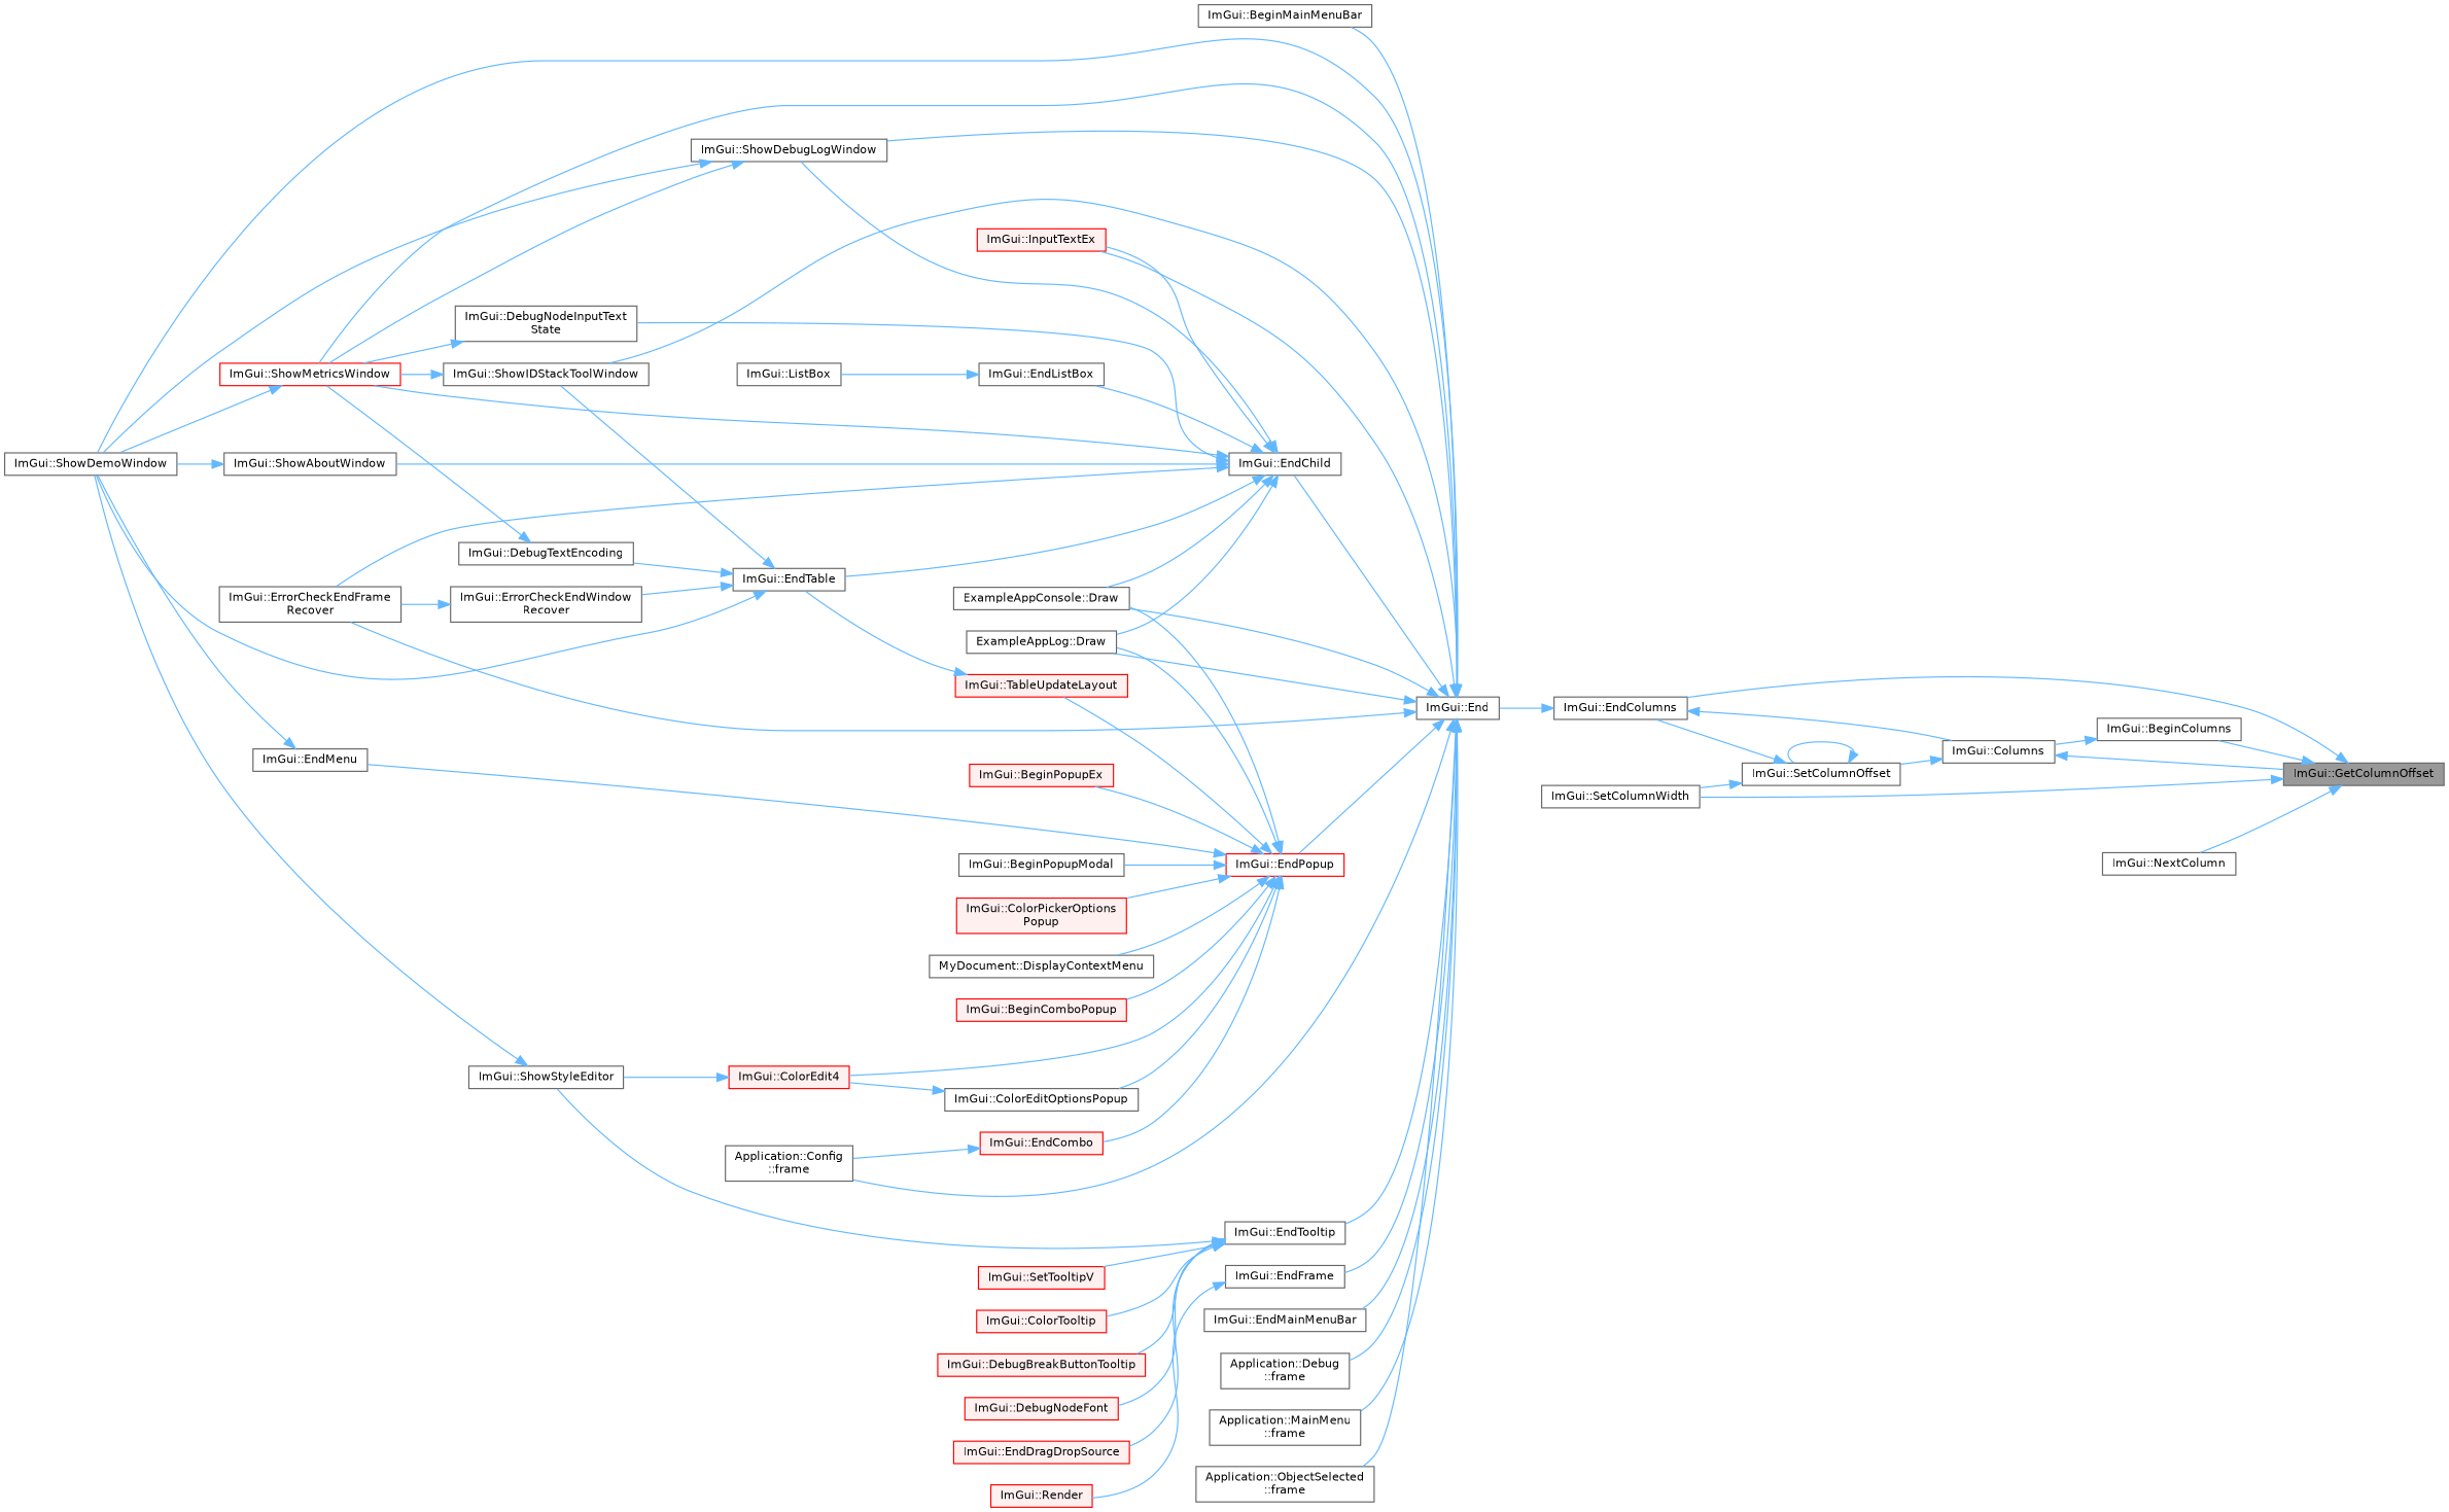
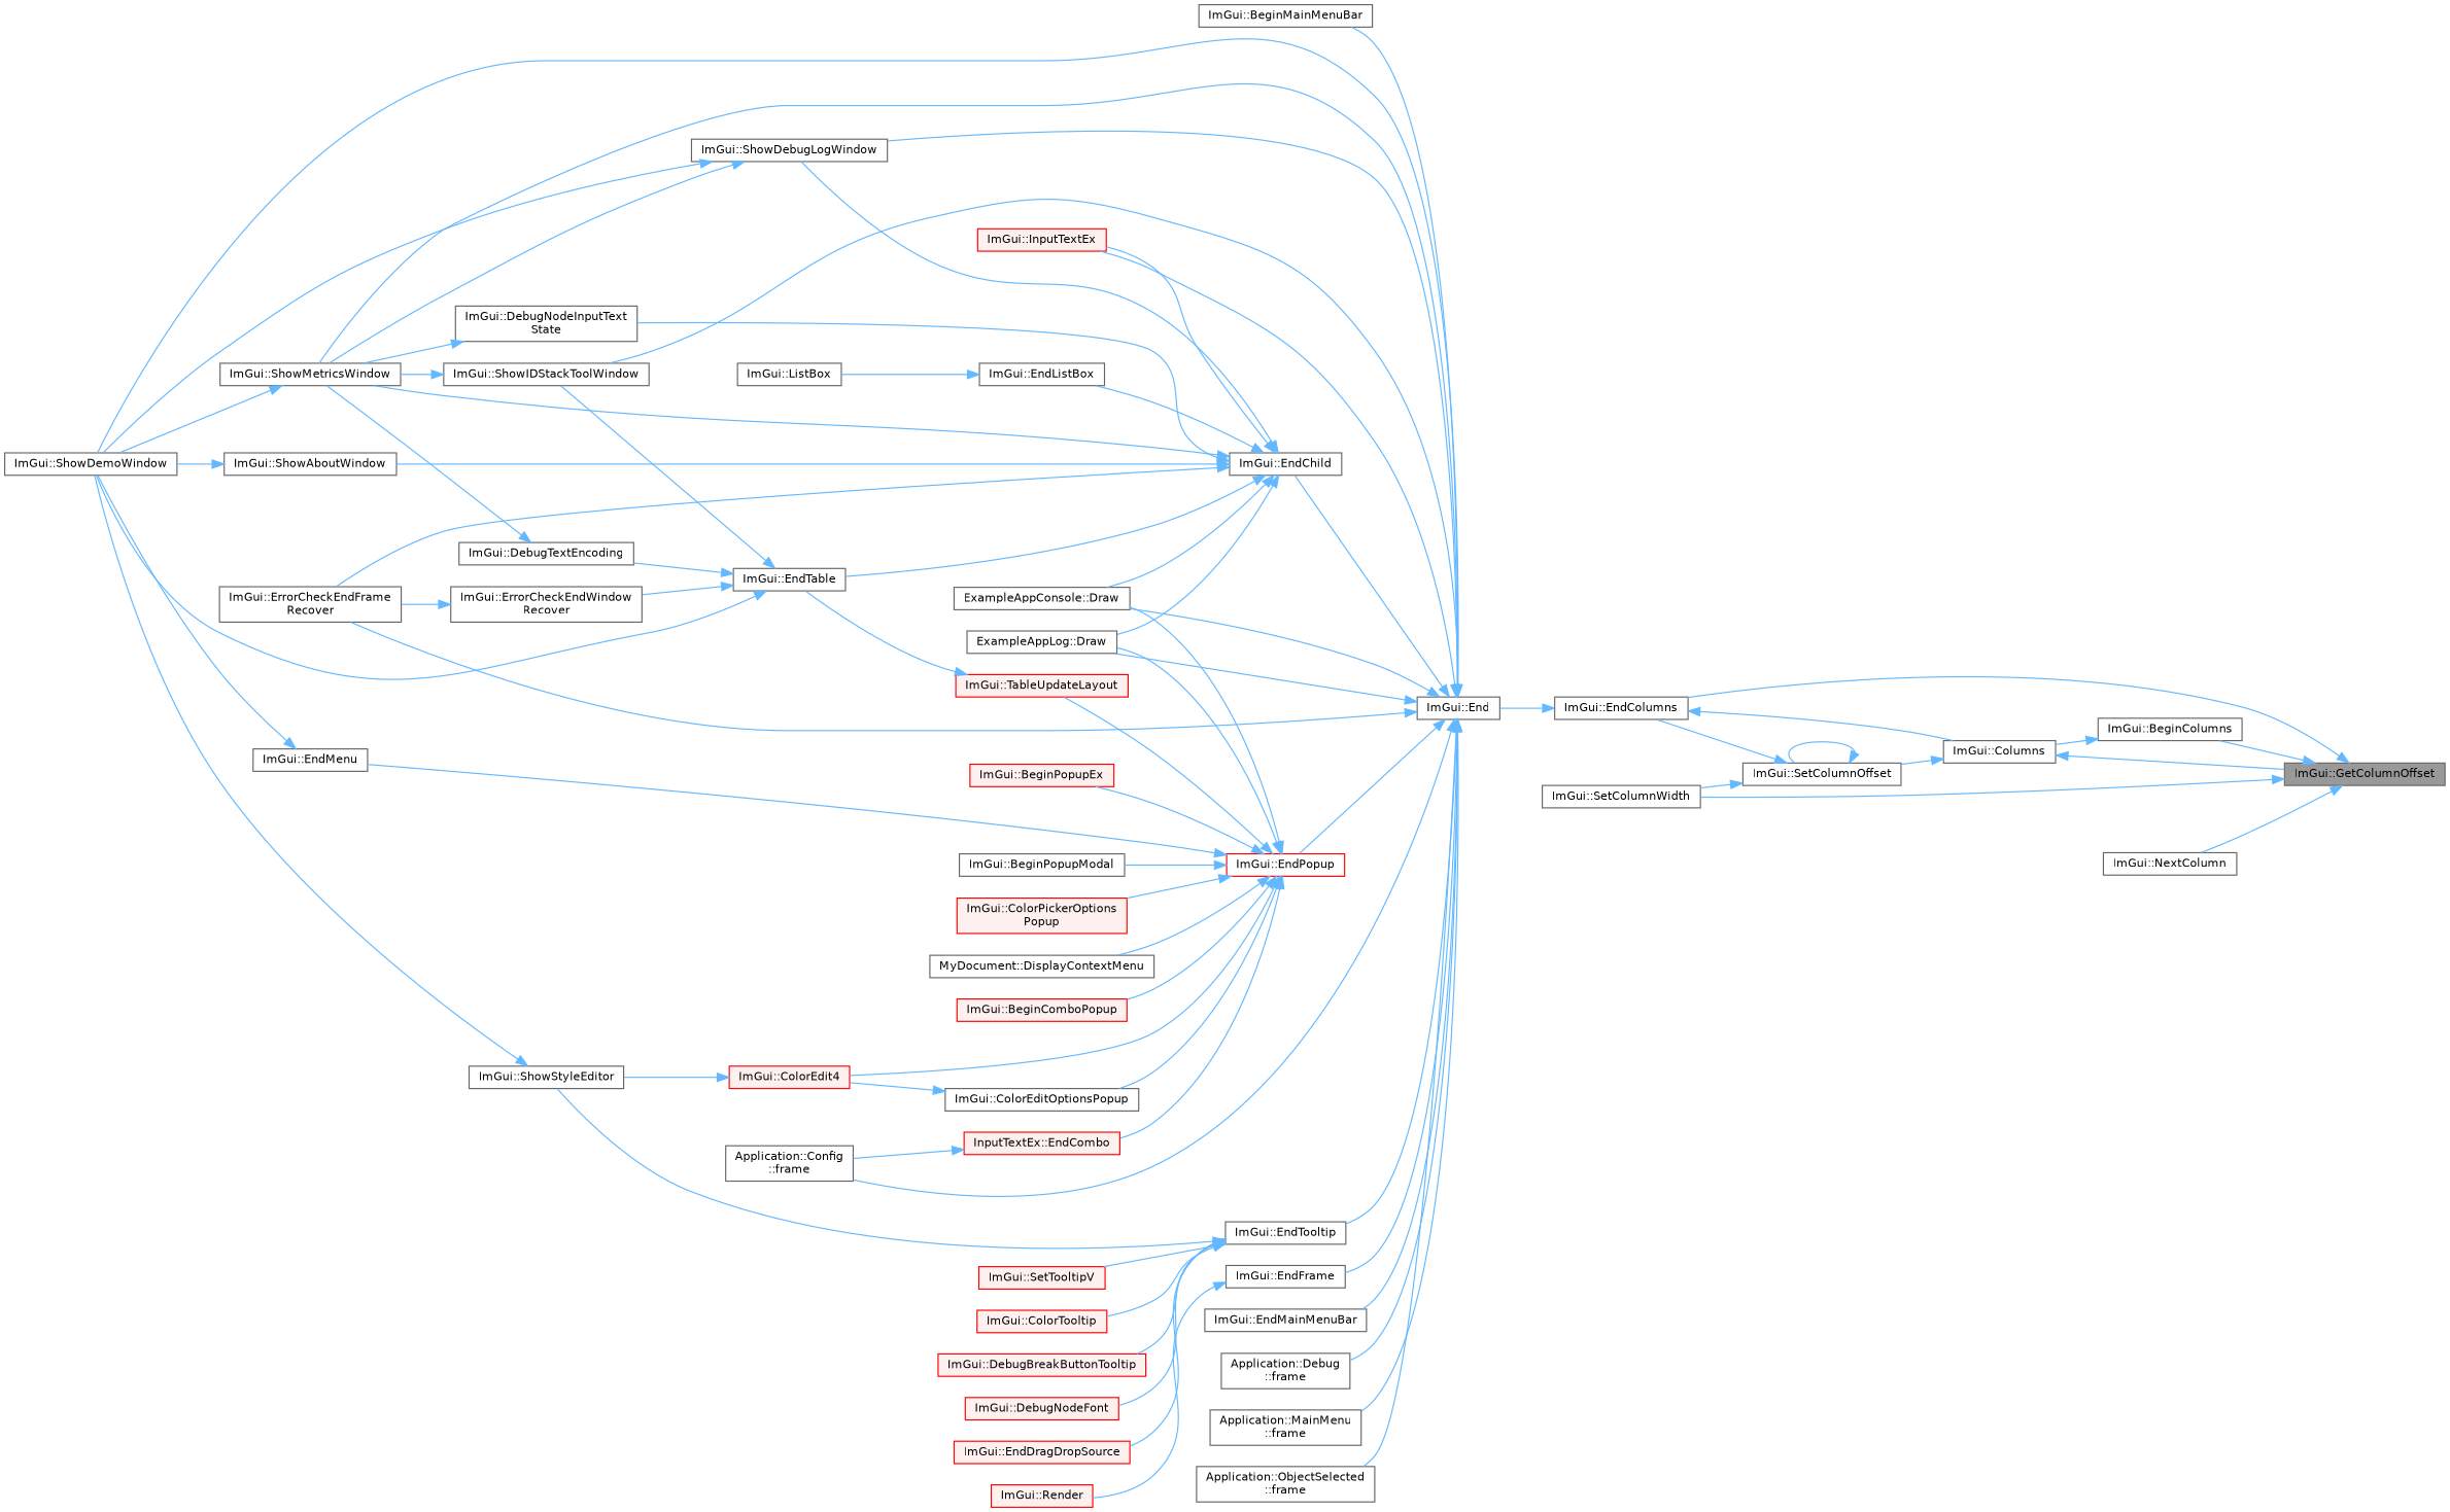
  digraph {
    rankdir=RL
    node [color=grey40 fillcolor=white fontname=Helvetica fontsize=10 shape=box style=filled]
    edge [color=steelblue1 dir=back fontname=Helvetica fontsize=10 labelfontname=Helvetica labelfontsize=10 style=solid]
    n1 [color=gray40 fillcolor=grey60 fontcolor=black height=0.2 label="ImGui::GetColumnOffset" width=0.4]
    n2 [height=0.2 label="ImGui::BeginColumns" width=0.4]
    n3 [height=0.2 label="ImGui::EndColumns" width=0.4]
    n4 [height=0.2 label="ImGui::SetColumnWidth" width=0.4]
    n5 [height=0.2 label="ImGui::NextColumn" width=0.4]
    n6 [height=0.2 label="ImGui::Columns" width=0.4]
    n7 [height=0.2 label="ImGui::End" width=0.4]
    n8 [height=0.2 label="ImGui::SetColumnOffset" width=0.4]
    n9 [height=0.2 label="ImGui::BeginMainMenuBar" width=0.4]
    n10 [height=0.2 label="ExampleAppConsole::Draw" width=0.4]
    n11 [height=0.2 label="ExampleAppLog::Draw" width=0.4]
    n12 [height=0.2 label="ImGui::EndChild" width=0.4]
-   n13 [color=red height=0.2 label="ImGui::ShowMetricsWindow" width=0.4]
+   n13 [height=0.2 label="ImGui::ShowMetricsWindow" width=0.4]
    n14 [height=0.2 label="ImGui::ShowDemoWindow" width=0.4]
    n15 [height=0.2 label="ImGui::ErrorCheckEndFrame\lRecover" width=0.4]
    n16 [height=0.2 label="ImGui::ShowIDStackToolWindow" width=0.4]
    n17 [height=0.2 label="ImGui::ShowDebugLogWindow" width=0.4]
    n18 [height=0.2 label="ImGui::EndFrame" width=0.4]
    n19 [height=0.2 label="ImGui::EndMainMenuBar" width=0.4]
    n20 [color=red height=0.2 label="ImGui::EndPopup" width=0.4]
    n21 [height=0.2 label="Application::Config\l::frame" width=0.4]
    n22 [height=0.2 label="ImGui::EndTooltip" width=0.4]
    n23 [height=0.2 label="Application::Debug\l::frame" width=0.4]
    n24 [height=0.2 label="Application::MainMenu\l::frame" width=0.4]
    n25 [height=0.2 label="Application::ObjectSelected\l::frame" width=0.4]
    n26 [color=red fillcolor="#FFF0F0" height=0.2 label="ImGui::InputTextEx" width=0.4]
    n27 [height=0.2 label="ImGui::ShowAboutWindow" width=0.4]
    n28 [height=0.2 label="ImGui::DebugNodeInputText\lState" width=0.4]
    n29 [height=0.2 label="ImGui::EndListBox" width=0.4]
    n30 [height=0.2 label="ImGui::EndTable" width=0.4]
    n31 [color=red fillcolor="#FFF0F0" height=0.2 label="ImGui::Render" width=0.4]
    n32 [color=red fillcolor="#FFF0F0" height=0.2 label="ImGui::BeginComboPopup" width=0.4]
    n33 [color=red fillcolor="#FFF0F0" height=0.2 label="ImGui::BeginPopupEx" width=0.4]
    n34 [height=0.2 label="ImGui::BeginPopupModal" width=0.4]
    n35 [color=red fillcolor="#FFF0F0" height=0.2 label="ImGui::ColorEdit4" width=0.4]
    n36 [height=0.2 label="ImGui::ColorEditOptionsPopup" width=0.4]
    n37 [color=red fillcolor="#FFF0F0" height=0.2 label="ImGui::ColorPickerOptions\lPopup" width=0.4]
    n38 [height=0.2 label="MyDocument::DisplayContextMenu" width=0.4]
-   n39 [color=red fillcolor="#FFF0F0" height=0.2 label="ImGui::EndCombo" width=0.4]
+   n39 [color=red fillcolor="#FFF0F0" height=0.2 label="InputTextEx::EndCombo" width=0.4]
    n40 [height=0.2 label="ImGui::EndMenu" width=0.4]
    n41 [color=red fillcolor="#FFF0F0" height=0.2 label="ImGui::TableUpdateLayout" width=0.4]
    n42 [height=0.2 label="ImGui::ShowStyleEditor" width=0.4]
    n43 [color=red fillcolor="#FFF0F0" height=0.2 label="ImGui::ColorTooltip" width=0.4]
    n44 [color=red fillcolor="#FFF0F0" height=0.2 label="ImGui::DebugBreakButtonTooltip" width=0.4]
    n45 [color=red fillcolor="#FFF0F0" height=0.2 label="ImGui::DebugNodeFont" width=0.4]
    n46 [color=red fillcolor="#FFF0F0" height=0.2 label="ImGui::EndDragDropSource" width=0.4]
    n47 [color=red fillcolor="#FFF0F0" height=0.2 label="ImGui::SetTooltipV" width=0.4]
    n48 [height=0.2 label="ImGui::ListBox" width=0.4]
    n49 [height=0.2 label="ImGui::DebugTextEncoding" width=0.4]
    n50 [height=0.2 label="ImGui::ErrorCheckEndWindow\lRecover" width=0.4]
    n1 -> n2
    n1 -> n3
    n1 -> n4
    n1 -> n5
    n2 -> n6
    n3 -> n6
    n3 -> n7
    n6 -> n1
    n6 -> n8
    n7 -> n9
    n7 -> n10
    n7 -> n11
    n7 -> n12
    n7 -> n13
    n7 -> n14
    n7 -> n15
    n7 -> n16
    n7 -> n17
    n7 -> n18
    n7 -> n19
    n7 -> n20
    n7 -> n21
    n7 -> n22
    n7 -> n23
    n7 -> n24
    n7 -> n25
    n7 -> n26
    n8 -> n3
    n8 -> n4
    n8 -> n8
    n12 -> n10
    n12 -> n11
    n12 -> n13
    n12 -> n15
    n12 -> n17
    n12 -> n26
    n12 -> n27
    n12 -> n28
    n12 -> n29
    n12 -> n30
    n13 -> n14
    n16 -> n13
    n17 -> n13
    n17 -> n14
    n18 -> n31
    n20 -> n10
    n20 -> n11
    n20 -> n32
    n20 -> n33
    n20 -> n34
    n20 -> n35
    n20 -> n36
    n20 -> n37
    n20 -> n38
    n20 -> n39
    n20 -> n40
    n20 -> n41
    n22 -> n42
    n22 -> n43
    n22 -> n44
    n22 -> n45
    n22 -> n46
    n22 -> n47
    n27 -> n14
    n28 -> n13
    n29 -> n48
    n30 -> n14
    n30 -> n16
    n30 -> n49
    n30 -> n50
    n35 -> n42
    n36 -> n35
    n39 -> n21
    n40 -> n14
    n41 -> n30
    n42 -> n14
    n49 -> n13
    n50 -> n15
  }
